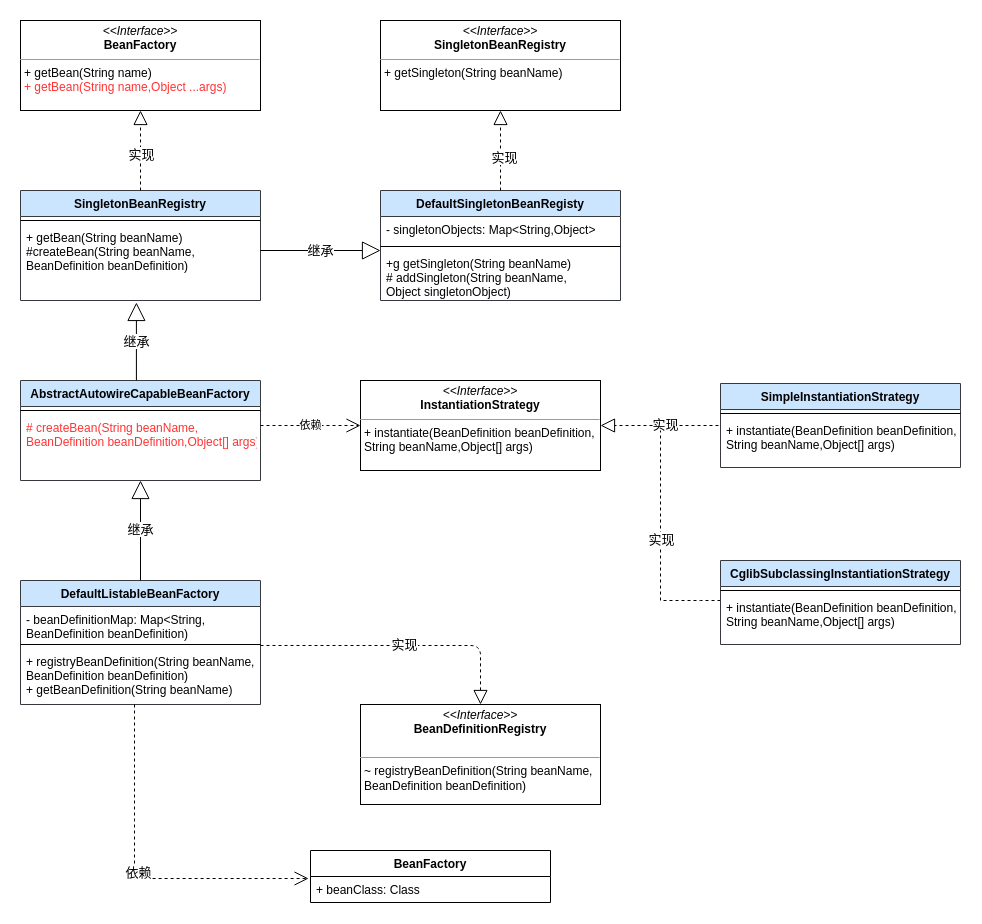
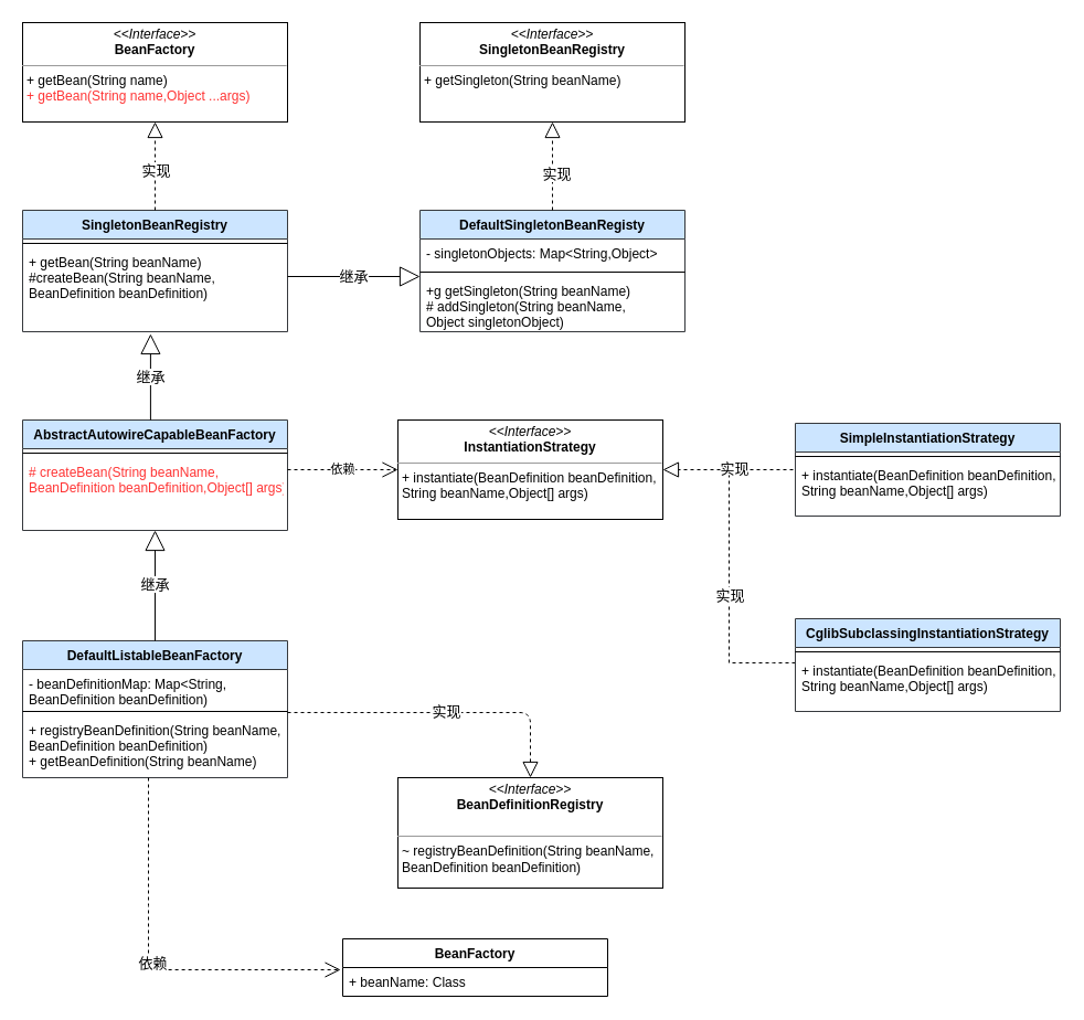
  <mxCell id="0" />
  <mxCell id="1" parent="0" />
  <mxCell id="2" value="SingletonBeanRegistry" style="swimlane;fontStyle=1;align=center;verticalAlign=top;childLayout=stackLayout;horizontal=1;startSize=26;horizontalStack=0;resizeParent=1;resizeParentMax=0;resizeLast=0;collapsible=1;marginBottom=0;fillColor=#cce5ff;strokeColor=#36393d;" parent="1" vertex="1"><mxGeometry x="20" y="190" width="240" height="110" as="geometry" /></mxCell>
  <mxCell id="3" value="" style="line;strokeWidth=1;fillColor=none;align=left;verticalAlign=middle;spacingTop=-1;spacingLeft=3;spacingRight=3;rotatable=0;labelPosition=right;points=[];portConstraint=eastwest;" parent="2" vertex="1"><mxGeometry y="26" width="240" height="8" as="geometry" /></mxCell>
  <mxCell id="4" value="+ getBean(String beanName)&#10;#createBean(String beanName,&#10;BeanDefinition beanDefinition)&#10;" style="text;strokeColor=none;fillColor=none;align=left;verticalAlign=top;spacingLeft=4;spacingRight=4;overflow=hidden;rotatable=0;points=[[0,0.5],[1,0.5]];portConstraint=eastwest;" parent="2" vertex="1"><mxGeometry y="34" width="240" height="76" as="geometry" /></mxCell>
  <mxCell id="5" value="&lt;p style=&quot;margin: 0px ; margin-top: 4px ; text-align: center&quot;&gt;&lt;i&gt;&amp;lt;&amp;lt;Interface&amp;gt;&amp;gt;&lt;/i&gt;&lt;br&gt;&lt;b&gt;BeanFactory&lt;/b&gt;&lt;/p&gt;&lt;hr size=&quot;1&quot;&gt;&lt;p style=&quot;margin: 0px ; margin-left: 4px&quot;&gt;&lt;/p&gt;&lt;p style=&quot;margin: 0px ; margin-left: 4px&quot;&gt;+ getBean(String name)&lt;/p&gt;&lt;p style=&quot;margin: 0px ; margin-left: 4px&quot;&gt;&lt;font color=&quot;#ff3333&quot;&gt;+ getBean(String name,Object ...args)&lt;/font&gt;&lt;/p&gt;" style="verticalAlign=top;align=left;overflow=fill;fontSize=12;fontFamily=Helvetica;html=1;" parent="1" vertex="1"><mxGeometry x="20" y="20" width="240" height="90" as="geometry" /></mxCell>
  <mxCell id="6" value="AbstractAutowireCapableBeanFactory" style="swimlane;fontStyle=1;align=center;verticalAlign=top;childLayout=stackLayout;horizontal=1;startSize=26;horizontalStack=0;resizeParent=1;resizeParentMax=0;resizeLast=0;collapsible=1;marginBottom=0;fillColor=#cce5ff;strokeColor=#36393d;" parent="1" vertex="1"><mxGeometry x="20" y="380" width="240" height="100" as="geometry" /></mxCell>
  <mxCell id="7" value="" style="line;strokeWidth=1;fillColor=none;align=left;verticalAlign=middle;spacingTop=-1;spacingLeft=3;spacingRight=3;rotatable=0;labelPosition=right;points=[];portConstraint=eastwest;" parent="6" vertex="1"><mxGeometry y="26" width="240" height="8" as="geometry" /></mxCell>
  <mxCell id="8" value="# createBean(String beanName,&#10;BeanDefinition beanDefinition,Object[] args)&#10;" style="text;strokeColor=none;fillColor=none;align=left;verticalAlign=top;spacingLeft=4;spacingRight=4;overflow=hidden;rotatable=0;points=[[0,0.5],[1,0.5]];portConstraint=eastwest;fontColor=#FF3333;" parent="6" vertex="1"><mxGeometry y="34" width="240" height="66" as="geometry" /></mxCell>
  <mxCell id="9" value="DefaultListableBeanFactory" style="swimlane;fontStyle=1;align=center;verticalAlign=top;childLayout=stackLayout;horizontal=1;startSize=26;horizontalStack=0;resizeParent=1;resizeParentMax=0;resizeLast=0;collapsible=1;marginBottom=0;fillColor=#cce5ff;strokeColor=#36393d;" parent="1" vertex="1"><mxGeometry x="20" y="580" width="240" height="124" as="geometry" /></mxCell>
  <mxCell id="10" value="- beanDefinitionMap: Map&lt;String,&#10;BeanDefinition beanDefinition)" style="text;strokeColor=none;fillColor=none;align=left;verticalAlign=top;spacingLeft=4;spacingRight=4;overflow=hidden;rotatable=0;points=[[0,0.5],[1,0.5]];portConstraint=eastwest;" parent="9" vertex="1"><mxGeometry y="26" width="240" height="34" as="geometry" /></mxCell>
  <mxCell id="11" value="" style="line;strokeWidth=1;fillColor=none;align=left;verticalAlign=middle;spacingTop=-1;spacingLeft=3;spacingRight=3;rotatable=0;labelPosition=right;points=[];portConstraint=eastwest;" parent="9" vertex="1"><mxGeometry y="60" width="240" height="8" as="geometry" /></mxCell>
  <mxCell id="12" value="+ registryBeanDefinition(String beanName,&#10;BeanDefinition beanDefinition)&#10;+ getBeanDefinition(String beanName)" style="text;strokeColor=none;fillColor=none;align=left;verticalAlign=top;spacingLeft=4;spacingRight=4;overflow=hidden;rotatable=0;points=[[0,0.5],[1,0.5]];portConstraint=eastwest;" parent="9" vertex="1"><mxGeometry y="68" width="240" height="56" as="geometry" /></mxCell>
  <mxCell id="13" value="&lt;p style=&quot;margin: 0px ; margin-top: 4px ; text-align: center&quot;&gt;&lt;i&gt;&amp;lt;&amp;lt;Interface&amp;gt;&amp;gt;&lt;/i&gt;&lt;br&gt;&lt;b&gt;SingletonBeanRegistry&lt;/b&gt;&lt;/p&gt;&lt;hr size=&quot;1&quot;&gt;&lt;p style=&quot;margin: 0px ; margin-left: 4px&quot;&gt;&lt;/p&gt;&lt;p style=&quot;margin: 0px ; margin-left: 4px&quot;&gt;+ getSingleton(String beanName)&lt;/p&gt;" style="verticalAlign=top;align=left;overflow=fill;fontSize=12;fontFamily=Helvetica;html=1;" parent="1" vertex="1"><mxGeometry x="380" y="20" width="240" height="90" as="geometry" /></mxCell>
  <mxCell id="14" value="DefaultSingletonBeanRegisty" style="swimlane;fontStyle=1;align=center;verticalAlign=top;childLayout=stackLayout;horizontal=1;startSize=26;horizontalStack=0;resizeParent=1;resizeParentMax=0;resizeLast=0;collapsible=1;marginBottom=0;fillColor=#cce5ff;strokeColor=#36393d;" parent="1" vertex="1"><mxGeometry x="380" y="190" width="240" height="110" as="geometry" /></mxCell>
  <mxCell id="15" value="- singletonObjects: Map&lt;String,Object&gt;" style="text;strokeColor=none;fillColor=none;align=left;verticalAlign=top;spacingLeft=4;spacingRight=4;overflow=hidden;rotatable=0;points=[[0,0.5],[1,0.5]];portConstraint=eastwest;" parent="14" vertex="1"><mxGeometry y="26" width="240" height="26" as="geometry" /></mxCell>
  <mxCell id="16" value="" style="line;strokeWidth=1;fillColor=none;align=left;verticalAlign=middle;spacingTop=-1;spacingLeft=3;spacingRight=3;rotatable=0;labelPosition=right;points=[];portConstraint=eastwest;" parent="14" vertex="1"><mxGeometry y="52" width="240" height="8" as="geometry" /></mxCell>
  <mxCell id="17" value="+g getSingleton(String beanName)&#10;# addSingleton(String beanName,&#10;Object singletonObject)" style="text;strokeColor=none;fillColor=none;align=left;verticalAlign=top;spacingLeft=4;spacingRight=4;overflow=hidden;rotatable=0;points=[[0,0.5],[1,0.5]];portConstraint=eastwest;" parent="14" vertex="1"><mxGeometry y="60" width="240" height="50" as="geometry" /></mxCell>
  <mxCell id="18" value="" style="endArrow=block;dashed=1;endFill=0;endSize=12;html=1;entryX=0.5;entryY=1;entryDx=0;entryDy=0;exitX=0.5;exitY=0;exitDx=0;exitDy=0;" parent="1" source="2" target="5" edge="1"><mxGeometry width="160" relative="1" as="geometry"><mxPoint x="360" y="450" as="sourcePoint" /><mxPoint x="300" y="190" as="targetPoint" /></mxGeometry></mxCell>
  <mxCell id="19" value="&lt;font style=&quot;font-size: 13px&quot;&gt;实现&lt;/font&gt;" style="edgeLabel;html=1;align=center;verticalAlign=middle;resizable=0;points=[];" parent="18" vertex="1" connectable="0"><mxGeometry x="-0.075" relative="1" as="geometry"><mxPoint as="offset" /></mxGeometry></mxCell>
  <mxCell id="20" value="" style="endArrow=block;dashed=1;endFill=0;endSize=12;html=1;entryX=0.5;entryY=1;entryDx=0;entryDy=0;exitX=0.5;exitY=0;exitDx=0;exitDy=0;" parent="1" source="14" target="13" edge="1"><mxGeometry width="160" relative="1" as="geometry"><mxPoint x="500" y="180" as="sourcePoint" /><mxPoint x="470" y="150" as="targetPoint" /></mxGeometry></mxCell>
  <mxCell id="21" value="&lt;font style=&quot;font-size: 13px&quot;&gt;实现&lt;/font&gt;" style="edgeLabel;html=1;align=center;verticalAlign=middle;resizable=0;points=[];" parent="20" vertex="1" connectable="0"><mxGeometry x="-0.15" y="-3" relative="1" as="geometry"><mxPoint as="offset" /></mxGeometry></mxCell>
  <mxCell id="22" value="&lt;font style=&quot;font-size: 13px&quot;&gt;继承&lt;/font&gt;" style="endArrow=block;endSize=16;endFill=0;html=1;" parent="1" edge="1"><mxGeometry width="160" relative="1" as="geometry"><mxPoint x="260" y="250" as="sourcePoint" /><mxPoint x="380" y="250" as="targetPoint" /></mxGeometry></mxCell>
  <mxCell id="23" value="&lt;font style=&quot;font-size: 13px&quot;&gt;继承&lt;/font&gt;" style="endArrow=block;endSize=16;endFill=0;html=1;entryX=0.483;entryY=1.026;entryDx=0;entryDy=0;entryPerimeter=0;exitX=0.483;exitY=0;exitDx=0;exitDy=0;exitPerimeter=0;" parent="1" source="6" target="4" edge="1"><mxGeometry width="160" relative="1" as="geometry"><mxPoint x="136" y="370" as="sourcePoint" /><mxPoint x="480" y="390" as="targetPoint" /></mxGeometry></mxCell>
  <mxCell id="24" value="&lt;font style=&quot;font-size: 13px&quot;&gt;继承&lt;/font&gt;" style="endArrow=block;endSize=16;endFill=0;html=1;exitX=0.5;exitY=0;exitDx=0;exitDy=0;" parent="1" source="9" target="8" edge="1"><mxGeometry x="0.013" width="160" relative="1" as="geometry"><mxPoint x="137" y="560" as="sourcePoint" /><mxPoint x="150" y="490" as="targetPoint" /><Array as="points" /><mxPoint as="offset" /></mxGeometry></mxCell>
  <mxCell id="25" value="&lt;p style=&quot;margin: 0px ; margin-top: 4px ; text-align: center&quot;&gt;&lt;i&gt;&amp;lt;&amp;lt;Interface&amp;gt;&amp;gt;&lt;/i&gt;&lt;br&gt;&lt;b&gt;BeanDefinitionRegistry&lt;/b&gt;&lt;/p&gt;&lt;p style=&quot;margin: 0px ; margin-left: 4px&quot;&gt;&lt;br&gt;&lt;/p&gt;&lt;hr size=&quot;1&quot;&gt;&lt;p style=&quot;margin: 0px ; margin-left: 4px&quot;&gt;~ registryBeanDefinition(String beanName,&lt;/p&gt;&lt;p style=&quot;margin: 0px ; margin-left: 4px&quot;&gt;BeanDefinition beanDefinition)&lt;/p&gt;" style="verticalAlign=top;align=left;overflow=fill;fontSize=12;fontFamily=Helvetica;html=1;" parent="1" vertex="1"><mxGeometry x="360" y="704" width="240" height="100" as="geometry" /></mxCell>
  <mxCell id="26" value="" style="endArrow=block;dashed=1;endFill=0;endSize=12;html=1;exitX=1;exitY=-0.054;exitDx=0;exitDy=0;exitPerimeter=0;entryX=0.5;entryY=0;entryDx=0;entryDy=0;" parent="1" source="12" target="25" edge="1"><mxGeometry width="160" relative="1" as="geometry"><mxPoint x="140" y="540" as="sourcePoint" /><mxPoint x="480" y="680" as="targetPoint" /><Array as="points"><mxPoint x="480" y="645" /></Array></mxGeometry></mxCell>
  <mxCell id="27" value="&lt;font style=&quot;font-size: 13px&quot;&gt;实现&lt;/font&gt;" style="edgeLabel;html=1;align=center;verticalAlign=middle;resizable=0;points=[];" parent="26" vertex="1" connectable="0"><mxGeometry x="-0.038" y="1" relative="1" as="geometry"><mxPoint x="9" as="offset" /></mxGeometry></mxCell>
  <mxCell id="28" value="BeanFactory" style="swimlane;fontStyle=1;align=center;verticalAlign=top;childLayout=stackLayout;horizontal=1;startSize=26;horizontalStack=0;resizeParent=1;resizeParentMax=0;resizeLast=0;collapsible=1;marginBottom=0;" parent="1" vertex="1"><mxGeometry x="310" y="850" width="240" height="52" as="geometry" /></mxCell>
- <mxCell id="29" value="+ beanClass: Class" style="text;strokeColor=none;fillColor=none;align=left;verticalAlign=top;spacingLeft=4;spacingRight=4;overflow=hidden;rotatable=0;points=[[0,0.5],[1,0.5]];portConstraint=eastwest;" parent="28" vertex="1"><mxGeometry y="26" width="240" height="26" as="geometry" /></mxCell>
+ <mxCell id="29" value="+ beanName: Class" style="text;strokeColor=none;fillColor=none;align=left;verticalAlign=top;spacingLeft=4;spacingRight=4;overflow=hidden;rotatable=0;points=[[0,0.5],[1,0.5]];portConstraint=eastwest;" parent="28" vertex="1"><mxGeometry y="26" width="240" height="26" as="geometry" /></mxCell>
  <mxCell id="30" value="&lt;font style=&quot;font-size: 13px&quot;&gt;依赖&lt;/font&gt;" style="endArrow=open;endSize=12;dashed=1;html=1;entryX=-0.008;entryY=0.077;entryDx=0;entryDy=0;entryPerimeter=0;rounded=0;exitX=0.475;exitY=1;exitDx=0;exitDy=0;exitPerimeter=0;" parent="1" source="12" target="29" edge="1"><mxGeometry width="160" relative="1" as="geometry"><mxPoint x="260" y="641.5" as="sourcePoint" /><mxPoint x="420" y="641.5" as="targetPoint" /><Array as="points"><mxPoint x="134" y="820" /><mxPoint x="134" y="870" /><mxPoint x="150" y="878" /></Array></mxGeometry></mxCell>
  <mxCell id="31" value="&lt;p style=&quot;margin: 0px ; margin-top: 4px ; text-align: center&quot;&gt;&lt;i&gt;&amp;lt;&amp;lt;Interface&amp;gt;&amp;gt;&lt;/i&gt;&lt;br&gt;&lt;b&gt;InstantiationStrategy&lt;/b&gt;&lt;/p&gt;&lt;hr size=&quot;1&quot;&gt;&lt;p style=&quot;margin: 0px ; margin-left: 4px&quot;&gt;&lt;/p&gt;&lt;p style=&quot;margin: 0px ; margin-left: 4px&quot;&gt;+ instantiate(BeanDefinition beanDefinition,&lt;/p&gt;&lt;p style=&quot;margin: 0px ; margin-left: 4px&quot;&gt;String beanName,Object[] args)&lt;/p&gt;" style="verticalAlign=top;align=left;overflow=fill;fontSize=12;fontFamily=Helvetica;html=1;" parent="1" vertex="1"><mxGeometry x="360" y="380" width="240" height="90" as="geometry" /></mxCell>
  <mxCell id="32" value="依赖" style="endArrow=open;endSize=12;dashed=1;html=1;fontColor=#000000;entryX=0;entryY=0.5;entryDx=0;entryDy=0;" parent="1" target="31" edge="1"><mxGeometry width="160" relative="1" as="geometry"><mxPoint x="260" y="425" as="sourcePoint" /><mxPoint x="350" y="430" as="targetPoint" /></mxGeometry></mxCell>
  <mxCell id="33" value="SimpleInstantiationStrategy" style="swimlane;fontStyle=1;align=center;verticalAlign=top;childLayout=stackLayout;horizontal=1;startSize=26;horizontalStack=0;resizeParent=1;resizeParentMax=0;resizeLast=0;collapsible=1;marginBottom=0;fillColor=#cce5ff;strokeColor=#36393d;" parent="1" vertex="1"><mxGeometry x="720" y="383" width="240" height="84" as="geometry" /></mxCell>
  <mxCell id="34" value="" style="line;strokeWidth=1;fillColor=none;align=left;verticalAlign=middle;spacingTop=-1;spacingLeft=3;spacingRight=3;rotatable=0;labelPosition=right;points=[];portConstraint=eastwest;" parent="33" vertex="1"><mxGeometry y="26" width="240" height="8" as="geometry" /></mxCell>
  <mxCell id="35" value="+ instantiate(BeanDefinition beanDefinition,&#10;String beanName,Object[] args)" style="text;strokeColor=none;fillColor=none;align=left;verticalAlign=top;spacingLeft=4;spacingRight=4;overflow=hidden;rotatable=0;points=[[0,0.5],[1,0.5]];portConstraint=eastwest;" parent="33" vertex="1"><mxGeometry y="34" width="240" height="50" as="geometry" /></mxCell>
  <mxCell id="36" style="edgeStyle=orthogonalEdgeStyle;rounded=0;orthogonalLoop=1;jettySize=auto;html=1;fontColor=#000000;dashed=1;endArrow=none;endFill=0;" parent="1" source="37" edge="1"><mxGeometry relative="1" as="geometry"><mxPoint x="660" y="600" as="targetPoint" /><Array as="points"><mxPoint x="700" y="600" /><mxPoint x="700" y="600" /></Array></mxGeometry></mxCell>
  <mxCell id="37" value="CglibSubclassingInstantiationStrategy" style="swimlane;fontStyle=1;align=center;verticalAlign=top;childLayout=stackLayout;horizontal=1;startSize=26;horizontalStack=0;resizeParent=1;resizeParentMax=0;resizeLast=0;collapsible=1;marginBottom=0;fillColor=#cce5ff;strokeColor=#36393d;" parent="1" vertex="1"><mxGeometry x="720" y="560" width="240" height="84" as="geometry" /></mxCell>
  <mxCell id="38" value="" style="line;strokeWidth=1;fillColor=none;align=left;verticalAlign=middle;spacingTop=-1;spacingLeft=3;spacingRight=3;rotatable=0;labelPosition=right;points=[];portConstraint=eastwest;" parent="37" vertex="1"><mxGeometry y="26" width="240" height="8" as="geometry" /></mxCell>
  <mxCell id="39" value="+ instantiate(BeanDefinition beanDefinition,&#10;String beanName,Object[] args)" style="text;strokeColor=none;fillColor=none;align=left;verticalAlign=top;spacingLeft=4;spacingRight=4;overflow=hidden;rotatable=0;points=[[0,0.5],[1,0.5]];portConstraint=eastwest;" parent="37" vertex="1"><mxGeometry y="34" width="240" height="50" as="geometry" /></mxCell>
  <mxCell id="40" value="" style="endArrow=block;dashed=1;endFill=0;endSize=12;html=1;fontColor=#000000;entryX=1;entryY=0.5;entryDx=0;entryDy=0;" parent="1" target="31" edge="1"><mxGeometry width="160" relative="1" as="geometry"><mxPoint x="718" y="425" as="sourcePoint" /><mxPoint x="680" y="510" as="targetPoint" /></mxGeometry></mxCell>
  <mxCell id="41" value="&lt;font style=&quot;font-size: 13px&quot;&gt;实现&lt;/font&gt;" style="edgeLabel;html=1;align=center;verticalAlign=middle;resizable=0;points=[];fontColor=#000000;" parent="40" vertex="1" connectable="0"><mxGeometry x="-0.085" y="-2" relative="1" as="geometry"><mxPoint as="offset" /></mxGeometry></mxCell>
  <mxCell id="42" value="" style="endArrow=none;dashed=1;endFill=0;endSize=12;html=1;fontColor=#000000;" parent="1" edge="1"><mxGeometry width="160" relative="1" as="geometry"><mxPoint x="660" y="600" as="sourcePoint" /><mxPoint x="660" y="430" as="targetPoint" /></mxGeometry></mxCell>
  <mxCell id="43" value="&lt;font style=&quot;font-size: 13px&quot;&gt;实现&lt;/font&gt;" style="edgeLabel;html=1;align=center;verticalAlign=middle;resizable=0;points=[];fontColor=#000000;" parent="42" vertex="1" connectable="0"><mxGeometry x="-0.271" relative="1" as="geometry"><mxPoint as="offset" /></mxGeometry></mxCell>
